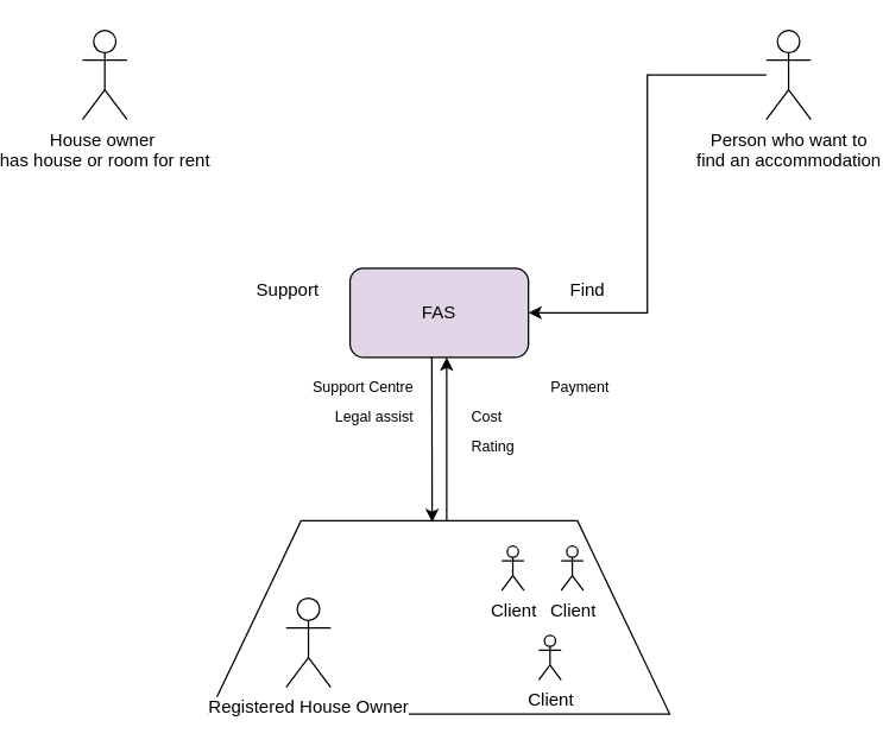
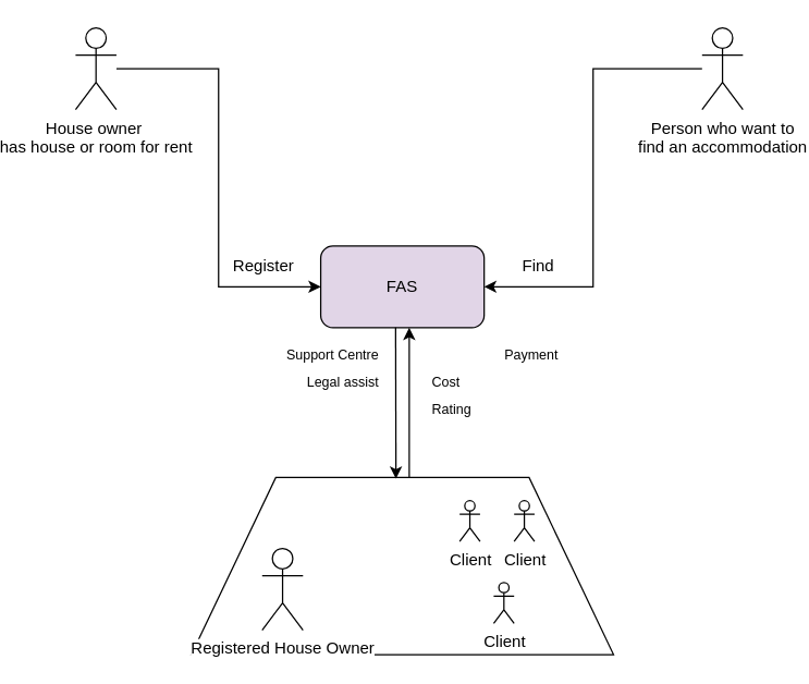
  <mxCell id="0" />
  <mxCell id="1" parent="0" />
  <mxCell id="2" value="" style="shape=trapezoid;perimeter=trapezoidPerimeter;whiteSpace=wrap;html=1;fillColor=none;" vertex="1" parent="1"><mxGeometry x="105" y="350" width="310" height="130" as="geometry" /></mxCell>
  <mxCell id="3" style="edgeStyle=orthogonalEdgeStyle;rounded=0;orthogonalLoop=1;jettySize=auto;html=1;entryX=1;entryY=0.5;entryDx=0;entryDy=0;" edge="1" parent="1" source="4" target="7"><mxGeometry relative="1" as="geometry" /></mxCell>
  <mxCell id="4" value="Person who want to &lt;br&gt;find an&amp;nbsp;accommodation" style="shape=umlActor;verticalLabelPosition=bottom;labelBackgroundColor=#ffffff;verticalAlign=top;html=1;outlineConnect=0;" vertex="1" parent="1"><mxGeometry x="480" y="20" width="30" height="60" as="geometry" /></mxCell>
+ <mxCell id="5" style="edgeStyle=orthogonalEdgeStyle;rounded=0;orthogonalLoop=1;jettySize=auto;html=1;entryX=0;entryY=0.5;entryDx=0;entryDy=0;" edge="1" parent="1" source="6" target="7"><mxGeometry relative="1" as="geometry" /></mxCell>
  <mxCell id="6" value="House owner&amp;nbsp;&lt;br&gt;has house or room for rent" style="shape=umlActor;verticalLabelPosition=bottom;labelBackgroundColor=#ffffff;verticalAlign=top;html=1;outlineConnect=0;" vertex="1" parent="1"><mxGeometry x="20" y="20" width="30" height="60" as="geometry" /></mxCell>
  <mxCell id="7" value="FAS" style="rounded=1;whiteSpace=wrap;html=1;fillColor=#e1d5e7;" vertex="1" parent="1"><mxGeometry x="200" y="180" width="120" height="60" as="geometry" /></mxCell>
- <mxCell id="8" value="Support&amp;nbsp;" style="text;html=1;strokeColor=none;fillColor=none;align=center;verticalAlign=middle;whiteSpace=wrap;rounded=0;" vertex="1" parent="1"><mxGeometry x="130" y="180" width="60" height="30" as="geometry" /></mxCell>
+ <mxCell id="8" value="Register&amp;nbsp;" style="text;html=1;strokeColor=none;fillColor=none;align=center;verticalAlign=middle;whiteSpace=wrap;rounded=0;" vertex="1" parent="1"><mxGeometry x="130" y="180" width="60" height="30" as="geometry" /></mxCell>
  <mxCell id="9" value="Find" style="text;html=1;strokeColor=none;fillColor=none;align=center;verticalAlign=middle;whiteSpace=wrap;rounded=0;" vertex="1" parent="1"><mxGeometry x="330" y="180" width="60" height="30" as="geometry" /></mxCell>
  <mxCell id="10" value="Registered House Owner" style="shape=umlActor;verticalLabelPosition=bottom;labelBackgroundColor=#ffffff;verticalAlign=top;html=1;outlineConnect=0;" vertex="1" parent="1"><mxGeometry x="157" y="402" width="30" height="60" as="geometry" /></mxCell>
  <mxCell id="11" value="Client" style="shape=umlActor;verticalLabelPosition=bottom;labelBackgroundColor=#ffffff;verticalAlign=top;html=1;outlineConnect=0;" vertex="1" parent="1"><mxGeometry x="302" y="367" width="15" height="30" as="geometry" /></mxCell>
  <mxCell id="12" value="Client" style="shape=umlActor;verticalLabelPosition=bottom;labelBackgroundColor=#ffffff;verticalAlign=top;html=1;outlineConnect=0;" vertex="1" parent="1"><mxGeometry x="342" y="367" width="15" height="30" as="geometry" /></mxCell>
  <mxCell id="13" value="Client" style="shape=umlActor;verticalLabelPosition=bottom;labelBackgroundColor=#ffffff;verticalAlign=top;html=1;outlineConnect=0;" vertex="1" parent="1"><mxGeometry x="327" y="427" width="15" height="30" as="geometry" /></mxCell>
  <mxCell id="14" value="" style="endArrow=classic;html=1;exitX=0.25;exitY=1;exitDx=0;exitDy=0;entryX=0.404;entryY=0.005;entryDx=0;entryDy=0;entryPerimeter=0;" edge="1" parent="1"><mxGeometry width="50" height="50" relative="1" as="geometry"><mxPoint x="255" y="240" as="sourcePoint" /><mxPoint x="255.24" y="350.85" as="targetPoint" /></mxGeometry></mxCell>
  <mxCell id="15" value="" style="endArrow=classic;html=1;exitX=0.25;exitY=1;exitDx=0;exitDy=0;entryX=0.75;entryY=1;entryDx=0;entryDy=0;" edge="1" parent="1"><mxGeometry width="50" height="50" relative="1" as="geometry"><mxPoint x="265" y="350" as="sourcePoint" /><mxPoint x="265" y="240" as="targetPoint" /></mxGeometry></mxCell>
  <mxCell id="16" value="&lt;font style=&quot;font-size: 10px&quot;&gt;Payment&lt;/font&gt;" style="text;html=1;strokeColor=none;fillColor=none;align=center;verticalAlign=middle;whiteSpace=wrap;rounded=0;" vertex="1" parent="1"><mxGeometry x="335" y="250" width="40" height="20" as="geometry" /></mxCell>
  <mxCell id="17" value="&lt;font style=&quot;font-size: 10px&quot;&gt;Cost&lt;/font&gt;" style="text;html=1;strokeColor=none;fillColor=none;align=left;verticalAlign=middle;whiteSpace=wrap;rounded=0;" vertex="1" parent="1"><mxGeometry x="280" y="270" width="40" height="20" as="geometry" /></mxCell>
  <mxCell id="18" value="&lt;font style=&quot;font-size: 10px&quot;&gt;Rating&lt;/font&gt;" style="text;html=1;strokeColor=none;fillColor=none;align=left;verticalAlign=middle;whiteSpace=wrap;rounded=0;" vertex="1" parent="1"><mxGeometry x="280" y="290" width="40" height="20" as="geometry" /></mxCell>
  <mxCell id="19" value="&lt;font style=&quot;font-size: 10px&quot;&gt;Support Centre&lt;/font&gt;" style="text;html=1;strokeColor=none;fillColor=none;align=right;verticalAlign=middle;whiteSpace=wrap;rounded=0;" vertex="1" parent="1"><mxGeometry x="170" y="250" width="75" height="20" as="geometry" /></mxCell>
  <mxCell id="20" value="&lt;font style=&quot;font-size: 10px&quot;&gt;Legal assist&lt;/font&gt;" style="text;html=1;strokeColor=none;fillColor=none;align=right;verticalAlign=middle;whiteSpace=wrap;rounded=0;" vertex="1" parent="1"><mxGeometry x="180" y="270" width="65" height="20" as="geometry" /></mxCell>
